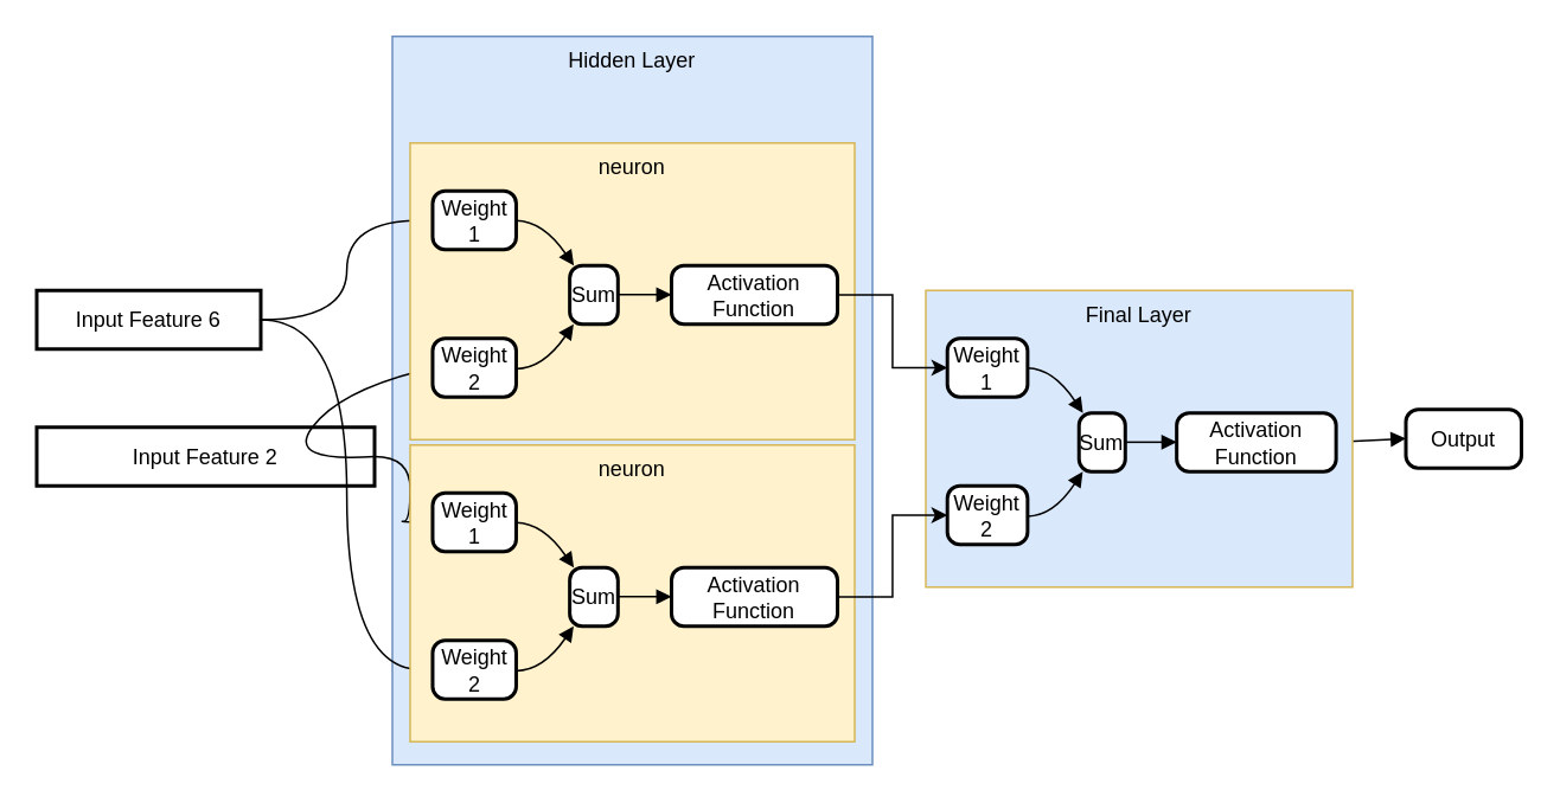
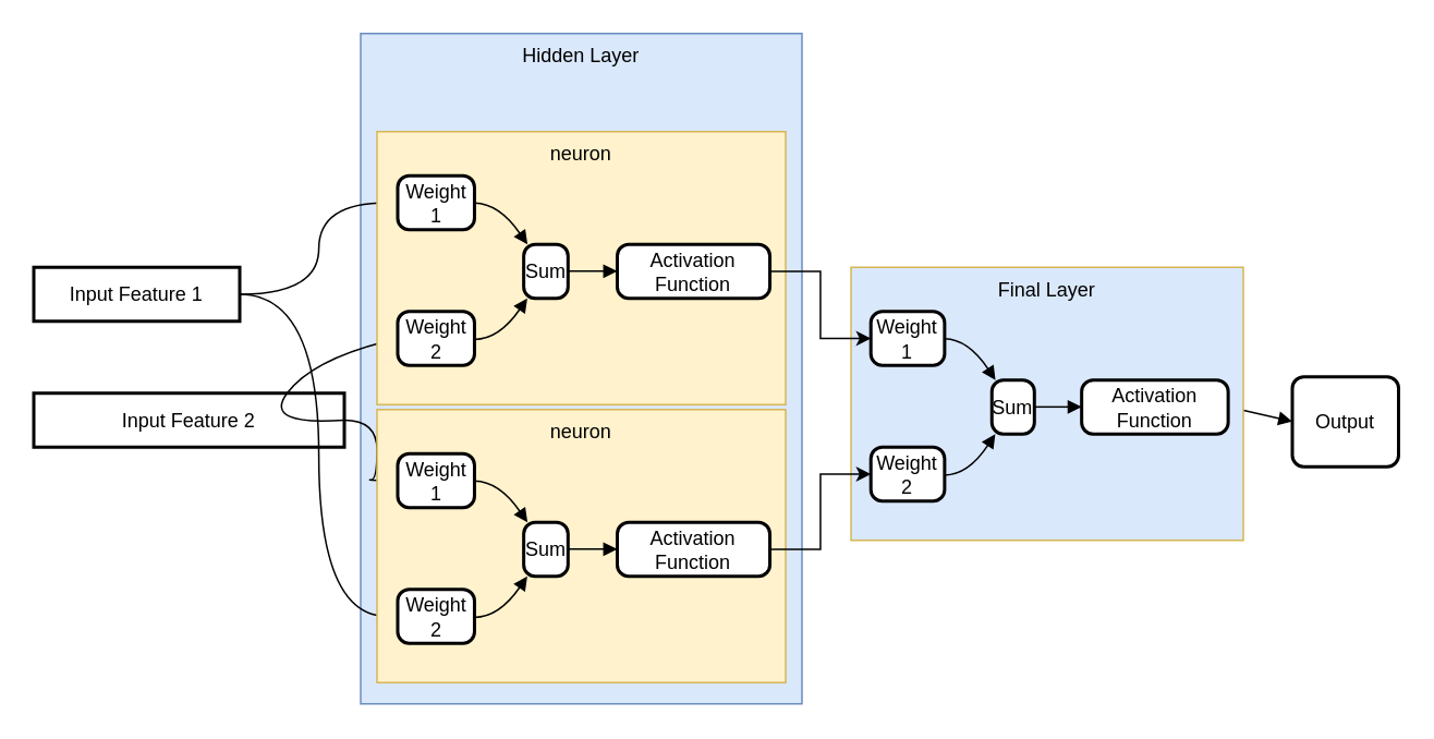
  <mxCell id="0" />
  <mxCell id="1" parent="0" />
  <mxCell id="2" value="Hidden Layer" style="rounded=0;whiteSpace=wrap;html=1;shadow=0;fillColor=#dae8fc;strokeColor=#6c8ebf;verticalAlign=top;" vertex="1" parent="1"><mxGeometry x="220" y="20" width="270" height="410" as="geometry" /></mxCell>
  <mxCell id="3" style="edgeStyle=orthogonalEdgeStyle;rounded=0;orthogonalLoop=1;jettySize=auto;html=1;entryX=0;entryY=0.5;entryDx=0;entryDy=0;curved=1;" edge="1" parent="1" source="4" target="31"><mxGeometry relative="1" as="geometry" /></mxCell>
  <mxCell id="4" value="Input Feature 2" style="whiteSpace=wrap;strokeWidth=2;" parent="1" vertex="1"><mxGeometry x="20" y="240" width="190" height="33" as="geometry" /></mxCell>
- <mxCell id="5" value="Output" style="rounded=1;absoluteArcSize=1;arcSize=14;whiteSpace=wrap;strokeWidth=2;" parent="1" vertex="1"><mxGeometry x="790" y="230" width="65" height="33" as="geometry" /></mxCell>
+ <mxCell id="5" value="Output" style="rounded=1;absoluteArcSize=1;arcSize=14;whiteSpace=wrap;strokeWidth=2;" parent="1" vertex="1"><mxGeometry x="790" y="230" width="65" height="55" as="geometry" /></mxCell>
  <mxCell id="6" value="" style="curved=1;startArrow=none;endArrow=block;entryX=0;entryY=0.5;exitX=1;exitY=0.5;exitDx=0;exitDy=0;entryDx=0;entryDy=0;" parent="1" source="4" target="23" edge="1"><mxGeometry relative="1" as="geometry"><Array as="points"><mxPoint y="260" x="160" /><mxPoint x="190" y="220" /></Array><mxPoint x="280" y="307" as="sourcePoint" /></mxGeometry></mxCell>
  <mxCell id="7" value="" style="curved=1;startArrow=none;endArrow=block;exitX=1.002;exitY=0.497;entryX=0.004;entryY=0.497;" parent="1" source="16" target="5" edge="1"><mxGeometry relative="1" as="geometry"><Array as="points" /></mxGeometry></mxCell>
  <mxCell id="8" style="edgeStyle=orthogonalEdgeStyle;rounded=0;orthogonalLoop=1;jettySize=auto;html=1;entryX=0;entryY=0.5;entryDx=0;entryDy=0;curved=1;" edge="1" parent="1" source="10" target="22"><mxGeometry relative="1" as="geometry" /></mxCell>
  <mxCell id="9" style="edgeStyle=orthogonalEdgeStyle;rounded=0;orthogonalLoop=1;jettySize=auto;html=1;entryX=0;entryY=0.5;entryDx=0;entryDy=0;curved=1;" edge="1" parent="1" source="10" target="32"><mxGeometry relative="1" as="geometry" /></mxCell>
- <mxCell id="10" value="Input Feature 6" style="whiteSpace=wrap;strokeWidth=2;" vertex="1" parent="1"><mxGeometry x="20" y="163" width="126" height="33" as="geometry" /></mxCell>
+ <mxCell id="10" value="Input Feature 1" style="whiteSpace=wrap;strokeWidth=2;" vertex="1" parent="1"><mxGeometry x="20" y="163" width="126" height="33" as="geometry" /></mxCell>
  <mxCell id="11" value="" style="group" vertex="1" connectable="0" parent="1"><mxGeometry x="520" y="163" width="240" height="167" as="geometry" /></mxCell>
  <mxCell id="12" value="Final Layer" style="rounded=0;whiteSpace=wrap;html=1;fillColor=#dae8fc;strokeColor=#d6b656;verticalAlign=top;" vertex="1" parent="11"><mxGeometry width="240.0" height="167" as="geometry" /></mxCell>
  <mxCell id="13" value="Weight 1" style="rounded=1;absoluteArcSize=1;arcSize=14;whiteSpace=wrap;strokeWidth=2;" parent="11" vertex="1"><mxGeometry x="12.145" y="27" width="45.108" height="33" as="geometry" /></mxCell>
  <mxCell id="14" value="Weight 2" style="rounded=1;absoluteArcSize=1;arcSize=14;whiteSpace=wrap;strokeWidth=2;" parent="11" vertex="1"><mxGeometry x="12.145" y="110" width="45.108" height="33" as="geometry" /></mxCell>
  <mxCell id="15" value="Sum" style="rounded=1;absoluteArcSize=1;arcSize=14;whiteSpace=wrap;strokeWidth=2;" parent="11" vertex="1"><mxGeometry x="86.169" y="69" width="26.024" height="33" as="geometry" /></mxCell>
  <mxCell id="16" value="Activation Function" style="rounded=1;absoluteArcSize=1;arcSize=14;whiteSpace=wrap;strokeWidth=2;" parent="11" vertex="1"><mxGeometry x="141.108" y="69" width="89.639" height="33" as="geometry" /></mxCell>
  <mxCell id="17" value="" style="curved=1;startArrow=none;endArrow=block;exitX=1.002;exitY=0.506;entryX=0.078;entryY=-0.009;" parent="11" source="13" target="15" edge="1"><mxGeometry relative="1" as="geometry"><Array as="points"><mxPoint x="71.711" y="44" /></Array></mxGeometry></mxCell>
  <mxCell id="18" value="" style="curved=1;startArrow=none;endArrow=block;exitX=1.002;exitY=0.518;entryX=0.078;entryY=1.003;" parent="11" source="14" target="15" edge="1"><mxGeometry relative="1" as="geometry"><Array as="points"><mxPoint x="71.711" y="127" /></Array></mxGeometry></mxCell>
  <mxCell id="19" value="" style="curved=1;startArrow=none;endArrow=block;exitX=0.997;exitY=0.497;entryX=-0.001;entryY=0.497;" parent="11" source="15" target="16" edge="1"><mxGeometry relative="1" as="geometry"><Array as="points" /></mxGeometry></mxCell>
  <mxCell id="20" value="" style="group" vertex="1" connectable="0" parent="1"><mxGeometry x="230" y="80" width="250" height="167" as="geometry" /></mxCell>
  <mxCell id="21" value="neuron" style="rounded=0;whiteSpace=wrap;html=1;fillColor=#fff2cc;strokeColor=#d6b656;verticalAlign=top;" vertex="1" parent="20"><mxGeometry width="250.0" height="167" as="geometry" /></mxCell>
  <mxCell id="22" value="Weight 1" style="rounded=1;absoluteArcSize=1;arcSize=14;whiteSpace=wrap;strokeWidth=2;" vertex="1" parent="20"><mxGeometry x="12.651" y="27" width="46.988" height="33" as="geometry" /></mxCell>
  <mxCell id="23" value="Weight 2" style="rounded=1;absoluteArcSize=1;arcSize=14;whiteSpace=wrap;strokeWidth=2;" vertex="1" parent="20"><mxGeometry x="12.651" y="110" width="46.988" height="33" as="geometry" /></mxCell>
  <mxCell id="24" value="Sum" style="rounded=1;absoluteArcSize=1;arcSize=14;whiteSpace=wrap;strokeWidth=2;" vertex="1" parent="20"><mxGeometry x="89.759" y="69" width="27.108" height="33" as="geometry" /></mxCell>
  <mxCell id="25" value="Activation Function" style="rounded=1;absoluteArcSize=1;arcSize=14;whiteSpace=wrap;strokeWidth=2;" vertex="1" parent="20"><mxGeometry x="146.988" y="69" width="93.373" height="33" as="geometry" /></mxCell>
  <mxCell id="26" value="" style="curved=1;startArrow=none;endArrow=block;exitX=1.002;exitY=0.506;entryX=0.078;entryY=-0.009;" edge="1" parent="20" source="22" target="24"><mxGeometry relative="1" as="geometry"><Array as="points"><mxPoint x="74.699" y="44" /></Array></mxGeometry></mxCell>
  <mxCell id="27" value="" style="curved=1;startArrow=none;endArrow=block;exitX=1.002;exitY=0.518;entryX=0.078;entryY=1.003;" edge="1" parent="20" source="23" target="24"><mxGeometry relative="1" as="geometry"><Array as="points"><mxPoint x="74.699" y="127" /></Array></mxGeometry></mxCell>
  <mxCell id="28" value="" style="curved=1;startArrow=none;endArrow=block;exitX=0.997;exitY=0.497;entryX=-0.001;entryY=0.497;" edge="1" parent="20" source="24" target="25"><mxGeometry relative="1" as="geometry"><Array as="points" /></mxGeometry></mxCell>
  <mxCell id="29" value="" style="group" vertex="1" connectable="0" parent="1"><mxGeometry x="230" y="250" width="250" height="167" as="geometry" /></mxCell>
  <mxCell id="30" value="neuron" style="rounded=0;whiteSpace=wrap;html=1;fillColor=#fff2cc;strokeColor=#d6b656;verticalAlign=top;" vertex="1" parent="29"><mxGeometry width="250.0" height="167" as="geometry" /></mxCell>
  <mxCell id="31" value="Weight 1" style="rounded=1;absoluteArcSize=1;arcSize=14;whiteSpace=wrap;strokeWidth=2;" vertex="1" parent="29"><mxGeometry x="12.651" y="27" width="46.988" height="33" as="geometry" /></mxCell>
  <mxCell id="32" value="Weight 2" style="rounded=1;absoluteArcSize=1;arcSize=14;whiteSpace=wrap;strokeWidth=2;" vertex="1" parent="29"><mxGeometry x="12.651" y="110" width="46.988" height="33" as="geometry" /></mxCell>
  <mxCell id="33" value="Sum" style="rounded=1;absoluteArcSize=1;arcSize=14;whiteSpace=wrap;strokeWidth=2;" vertex="1" parent="29"><mxGeometry x="89.759" y="69" width="27.108" height="33" as="geometry" /></mxCell>
  <mxCell id="34" value="Activation Function" style="rounded=1;absoluteArcSize=1;arcSize=14;whiteSpace=wrap;strokeWidth=2;" vertex="1" parent="29"><mxGeometry x="146.988" y="69" width="93.373" height="33" as="geometry" /></mxCell>
  <mxCell id="35" value="" style="curved=1;startArrow=none;endArrow=block;exitX=1.002;exitY=0.506;entryX=0.078;entryY=-0.009;" edge="1" parent="29" source="31" target="33"><mxGeometry relative="1" as="geometry"><Array as="points"><mxPoint x="74.699" y="44" /></Array></mxGeometry></mxCell>
  <mxCell id="36" value="" style="curved=1;startArrow=none;endArrow=block;exitX=1.002;exitY=0.518;entryX=0.078;entryY=1.003;" edge="1" parent="29" source="32" target="33"><mxGeometry relative="1" as="geometry"><Array as="points"><mxPoint x="74.699" y="127" /></Array></mxGeometry></mxCell>
  <mxCell id="37" value="" style="curved=1;startArrow=none;endArrow=block;exitX=0.997;exitY=0.497;entryX=-0.001;entryY=0.497;" edge="1" parent="29" source="33" target="34"><mxGeometry relative="1" as="geometry"><Array as="points" /></mxGeometry></mxCell>
  <mxCell id="38" style="edgeStyle=orthogonalEdgeStyle;rounded=0;orthogonalLoop=1;jettySize=auto;html=1;entryX=0;entryY=0.5;entryDx=0;entryDy=0;" edge="1" parent="1" source="25" target="13"><mxGeometry relative="1" as="geometry" /></mxCell>
  <mxCell id="39" style="edgeStyle=orthogonalEdgeStyle;rounded=0;orthogonalLoop=1;jettySize=auto;html=1;entryX=0;entryY=0.5;entryDx=0;entryDy=0;" edge="1" parent="1" source="34" target="14"><mxGeometry relative="1" as="geometry" /></mxCell>
